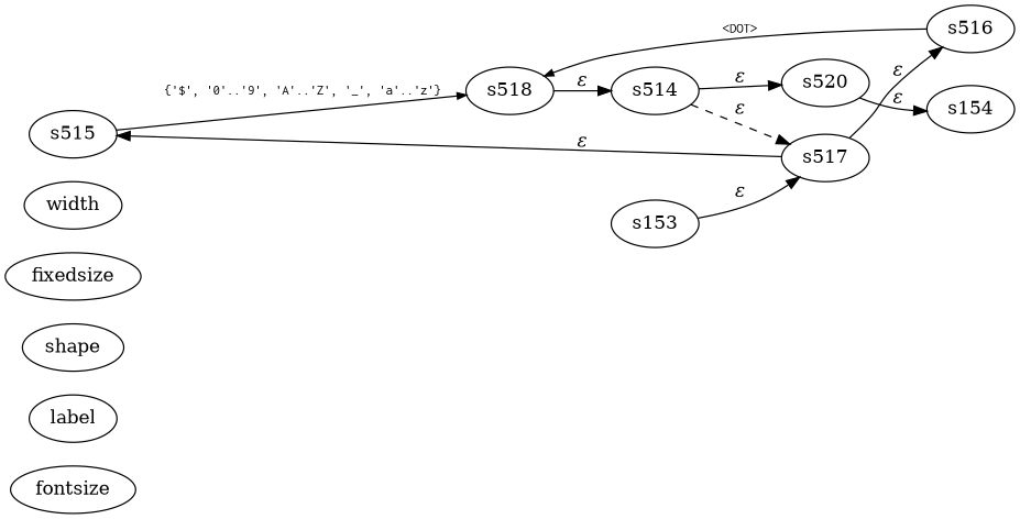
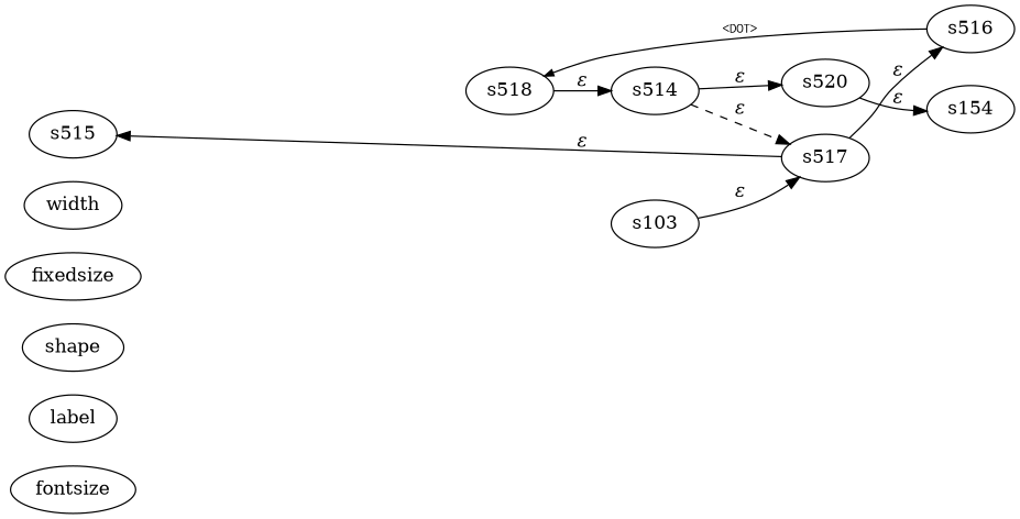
  digraph {
    rankdir=LR
    edge [fontname="Times-Italic"]
    fontsize
    label
    shape
    fixedsize
    width
    s515
    s518
    n8 [label=s514]
    s516
    s517
    s520
    s154
-   s153
-   s515 -> s518 [arrowhead=normal arrowsize=.7 fontname=Courier fontsize=11 label="{'$', '0'..'9', 'A'..'Z', '_', 'a'..'z'}"]
+   s153 [label=s103]
    s518 -> n8 [label="&epsilon;"]
    n8 -> s517 [label="&epsilon;" style=dashed tailport=p0]
    n8 -> s520 [label="&epsilon;" tailport=p1]
    s516 -> s518 [arrowhead=normal arrowsize=.7 fontname=Courier fontsize=11 label="<DOT>"]
    s517 -> s515 [label="&epsilon;" tailport=p0]
    s517 -> s516 [label="&epsilon;" tailport=p1]
    s520 -> s154 [label="&epsilon;"]
    s153 -> s517 [label="&epsilon;"]
  }
